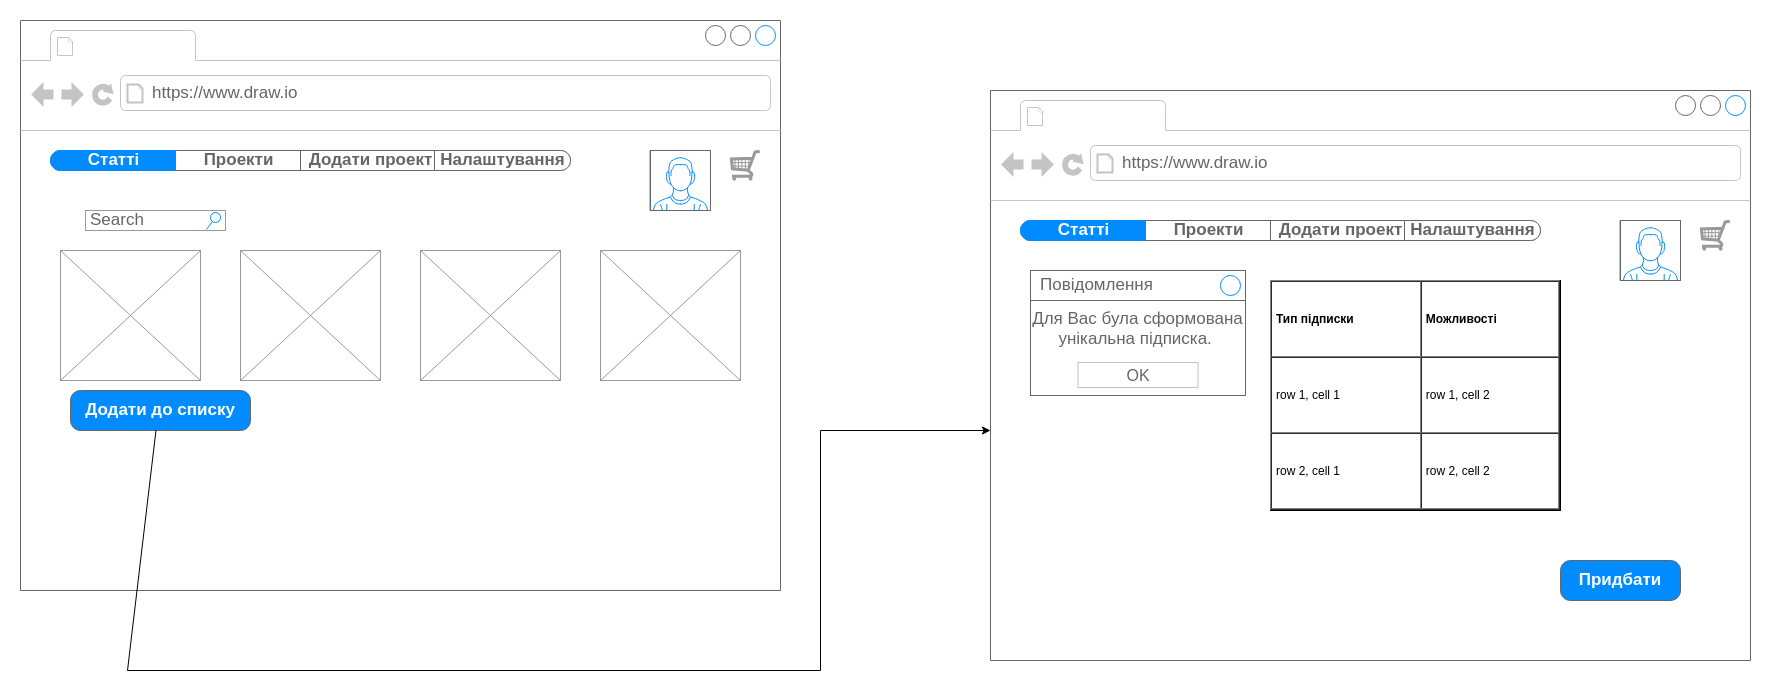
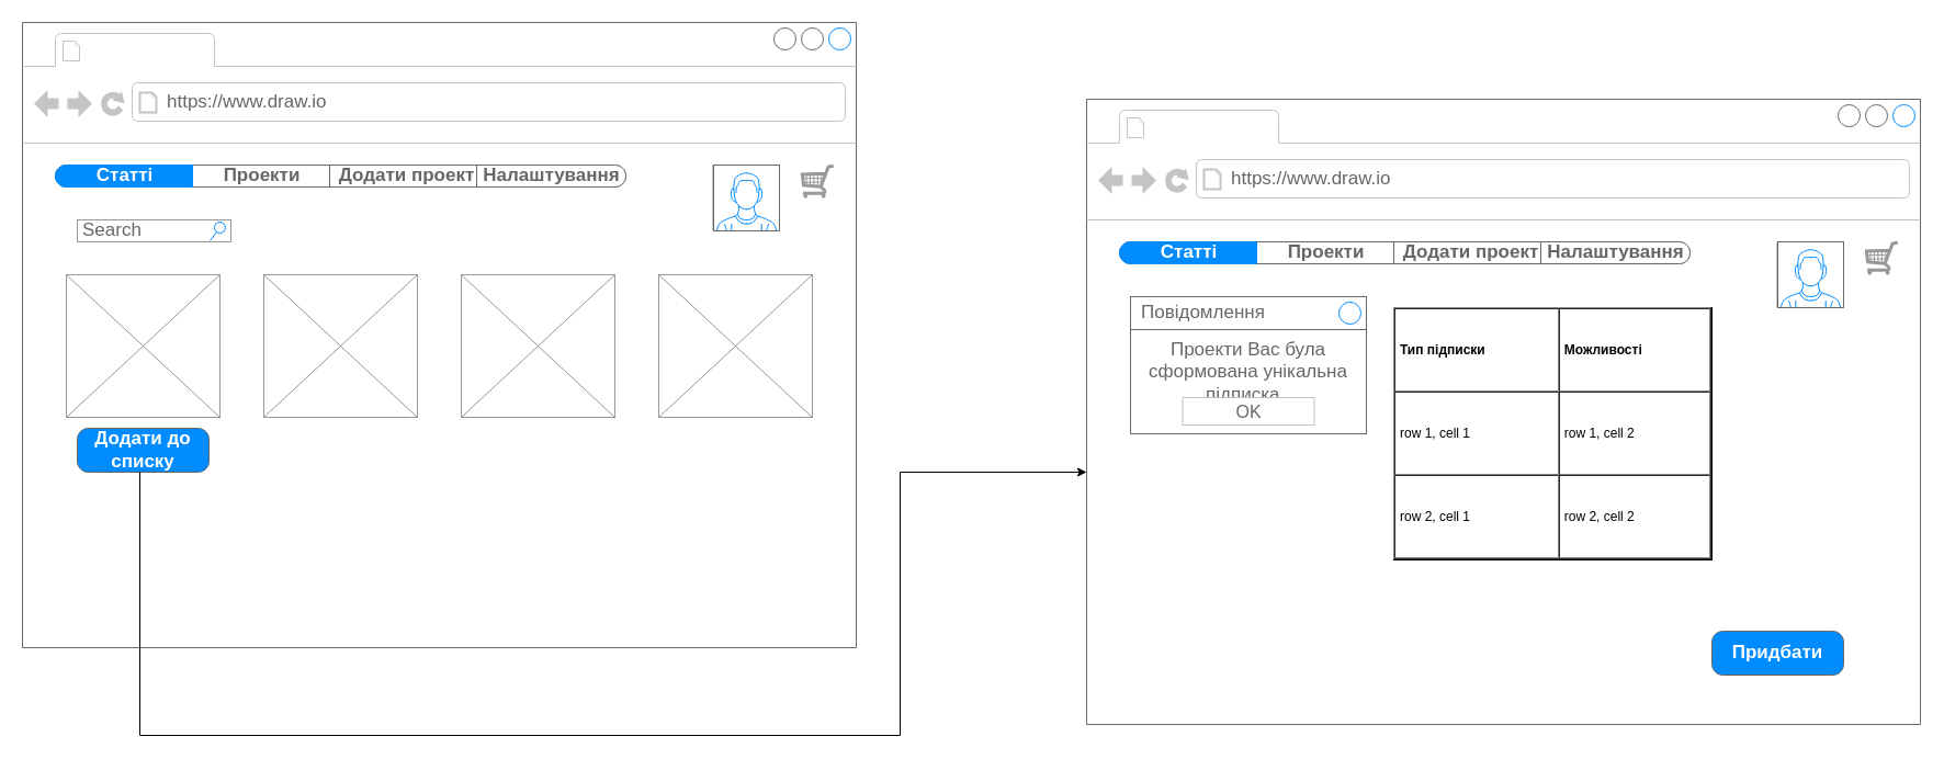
  <mxCell id="0" />
  <mxCell id="1" parent="0" />
  <mxCell id="2" value="" style="strokeWidth=1;shadow=0;dashed=0;align=center;html=1;shape=mxgraph.mockup.containers.browserWindow;rSize=0;strokeColor=#666666;strokeColor2=#008cff;strokeColor3=#c4c4c4;mainText=,;recursiveResize=0;" vertex="1" parent="1"><mxGeometry x="20" y="20" width="760" height="570" as="geometry" /></mxCell>
  <mxCell id="3" value="" style="strokeWidth=1;shadow=0;dashed=0;align=center;html=1;shape=mxgraph.mockup.containers.anchor;fontSize=17;fontColor=#666666;align=left;" vertex="1" parent="2"><mxGeometry x="60" y="12" width="110" height="26" as="geometry" /></mxCell>
  <mxCell id="4" value="https://www.draw.io" style="strokeWidth=1;shadow=0;dashed=0;align=center;html=1;shape=mxgraph.mockup.containers.anchor;rSize=0;fontSize=17;fontColor=#666666;align=left;" vertex="1" parent="2"><mxGeometry x="130" y="60" width="250" height="26" as="geometry" /></mxCell>
  <mxCell id="5" value="" style="verticalLabelPosition=bottom;shadow=0;dashed=0;align=center;html=1;verticalAlign=top;strokeWidth=1;shape=mxgraph.mockup.containers.userMale;strokeColor=#666666;strokeColor2=#008cff;" vertex="1" parent="2"><mxGeometry x="630" y="130" width="60" height="60" as="geometry" /></mxCell>
  <mxCell id="6" value="" style="strokeWidth=1;shadow=0;dashed=0;align=center;html=1;shape=mxgraph.mockup.rrect;rSize=10;fillColor=#ffffff;strokeColor=#666666;" vertex="1" parent="2"><mxGeometry x="30" y="130" width="520" height="20" as="geometry" /></mxCell>
  <mxCell id="7" value="Проекти" style="strokeColor=inherit;fillColor=inherit;gradientColor=inherit;strokeWidth=1;shadow=0;dashed=0;align=center;html=1;shape=mxgraph.mockup.rrect;rSize=0;fontSize=17;fontColor=#666666;fontStyle=1;resizeHeight=1;" vertex="1" parent="6"><mxGeometry width="125" height="20" relative="1" as="geometry"><mxPoint x="125" as="offset" /></mxGeometry></mxCell>
  <mxCell id="8" value="Додати проект" style="strokeColor=inherit;fillColor=inherit;gradientColor=inherit;strokeWidth=1;shadow=0;dashed=0;align=center;html=1;shape=mxgraph.mockup.rrect;rSize=0;fontSize=17;fontColor=#666666;fontStyle=1;resizeHeight=1;" vertex="1" parent="6"><mxGeometry width="140" height="20" relative="1" as="geometry"><mxPoint x="250" as="offset" /></mxGeometry></mxCell>
  <mxCell id="9" value="Налаштування" style="strokeColor=inherit;fillColor=inherit;gradientColor=inherit;strokeWidth=1;shadow=0;dashed=0;align=center;html=1;shape=mxgraph.mockup.rightButton;rSize=10;fontSize=17;fontColor=#666666;fontStyle=1;resizeHeight=1;" vertex="1" parent="6"><mxGeometry x="1" width="136" height="20" relative="1" as="geometry"><mxPoint x="-136" as="offset" /></mxGeometry></mxCell>
  <mxCell id="10" value="Статті" style="strokeWidth=1;shadow=0;dashed=0;align=center;html=1;shape=mxgraph.mockup.leftButton;rSize=10;fontSize=17;fontColor=#ffffff;fontStyle=1;fillColor=#008cff;strokeColor=#008cff;resizeHeight=1;" vertex="1" parent="6"><mxGeometry width="125" height="20" relative="1" as="geometry" /></mxCell>
  <mxCell id="11" value="" style="verticalLabelPosition=bottom;shadow=0;dashed=0;align=center;html=1;verticalAlign=top;strokeWidth=1;shape=mxgraph.mockup.graphics.simpleIcon;strokeColor=#999999;" vertex="1" parent="2"><mxGeometry x="40" y="230" width="140" height="130" as="geometry" /></mxCell>
  <mxCell id="12" value="" style="verticalLabelPosition=bottom;shadow=0;dashed=0;align=center;html=1;verticalAlign=top;strokeWidth=1;shape=mxgraph.mockup.misc.shoppingCart;strokeColor=#999999;" vertex="1" parent="2"><mxGeometry x="710" y="130" width="30" height="30" as="geometry" /></mxCell>
- <mxCell id="13" value="Додати до списку" style="strokeWidth=1;shadow=0;dashed=0;align=center;html=1;shape=mxgraph.mockup.buttons.button;strokeColor=#666666;fontColor=#ffffff;mainText=;buttonStyle=round;fontSize=17;fontStyle=1;fillColor=#008cff;whiteSpace=wrap;" vertex="1" parent="2"><mxGeometry x="50" y="370" width="180" height="40" as="geometry" /></mxCell>
+ <mxCell id="13" value="Додати до списку" style="strokeWidth=1;shadow=0;dashed=0;align=center;html=1;shape=mxgraph.mockup.buttons.button;strokeColor=#666666;fontColor=#ffffff;mainText=;buttonStyle=round;fontSize=17;fontStyle=1;fillColor=#008cff;whiteSpace=wrap;" vertex="1" parent="2"><mxGeometry x="50" y="370" width="120" height="40" as="geometry" /></mxCell>
  <mxCell id="14" value="" style="verticalLabelPosition=bottom;shadow=0;dashed=0;align=center;html=1;verticalAlign=top;strokeWidth=1;shape=mxgraph.mockup.graphics.simpleIcon;strokeColor=#999999;" vertex="1" parent="2"><mxGeometry x="220" y="230" width="140" height="130" as="geometry" /></mxCell>
  <mxCell id="15" value="" style="verticalLabelPosition=bottom;shadow=0;dashed=0;align=center;html=1;verticalAlign=top;strokeWidth=1;shape=mxgraph.mockup.graphics.simpleIcon;strokeColor=#999999;" vertex="1" parent="2"><mxGeometry x="400" y="230" width="140" height="130" as="geometry" /></mxCell>
  <mxCell id="16" value="" style="verticalLabelPosition=bottom;shadow=0;dashed=0;align=center;html=1;verticalAlign=top;strokeWidth=1;shape=mxgraph.mockup.graphics.simpleIcon;strokeColor=#999999;" vertex="1" parent="2"><mxGeometry x="580" y="230" width="140" height="130" as="geometry" /></mxCell>
- <mxCell id="17" value="Search" style="strokeWidth=1;shadow=0;dashed=0;align=center;html=1;shape=mxgraph.mockup.forms.searchBox;strokeColor=#999999;mainText=;strokeColor2=#008cff;fontColor=#666666;fontSize=17;align=left;spacingLeft=3;" vertex="1" parent="2"><mxGeometry x="65" y="190" width="140" height="20" as="geometry" /></mxCell>
+ <mxCell id="17" value="Search" style="strokeWidth=1;shadow=0;dashed=0;align=center;html=1;shape=mxgraph.mockup.forms.searchBox;strokeColor=#999999;mainText=;strokeColor2=#008cff;fontColor=#666666;fontSize=17;align=left;spacingLeft=3;" vertex="1" parent="2"><mxGeometry x="50" y="180" width="140" height="20" as="geometry" /></mxCell>
  <mxCell id="18" value="" style="endArrow=none;html=1;rounded=0;exitX=0.475;exitY=0.993;exitDx=0;exitDy=0;exitPerimeter=0;" edge="1" parent="1" source="13"><mxGeometry width="50" height="50" relative="1" as="geometry"><mxPoint x="390" y="450" as="sourcePoint" /><mxPoint x="127" y="670" as="targetPoint" /></mxGeometry></mxCell>
  <mxCell id="19" value="" style="endArrow=none;html=1;rounded=0;" edge="1" parent="1"><mxGeometry width="50" height="50" relative="1" as="geometry"><mxPoint x="127" y="670" as="sourcePoint" /><mxPoint x="820" y="670" as="targetPoint" /></mxGeometry></mxCell>
  <mxCell id="20" value="" style="endArrow=none;html=1;rounded=0;" edge="1" parent="1"><mxGeometry width="50" height="50" relative="1" as="geometry"><mxPoint x="820" y="670" as="sourcePoint" /><mxPoint x="820" y="430" as="targetPoint" /></mxGeometry></mxCell>
  <mxCell id="21" value="" style="endArrow=classic;html=1;rounded=0;" edge="1" parent="1"><mxGeometry width="50" height="50" relative="1" as="geometry"><mxPoint x="820" y="430" as="sourcePoint" /><mxPoint x="990" y="430" as="targetPoint" /></mxGeometry></mxCell>
  <mxCell id="22" value="" style="strokeWidth=1;shadow=0;dashed=0;align=center;html=1;shape=mxgraph.mockup.containers.browserWindow;rSize=0;strokeColor=#666666;strokeColor2=#008cff;strokeColor3=#c4c4c4;mainText=,;recursiveResize=0;" vertex="1" parent="1"><mxGeometry x="990" y="90" width="760" height="570" as="geometry" /></mxCell>
  <mxCell id="23" value="" style="strokeWidth=1;shadow=0;dashed=0;align=center;html=1;shape=mxgraph.mockup.containers.anchor;fontSize=17;fontColor=#666666;align=left;" vertex="1" parent="22"><mxGeometry x="60" y="12" width="110" height="26" as="geometry" /></mxCell>
  <mxCell id="24" value="https://www.draw.io" style="strokeWidth=1;shadow=0;dashed=0;align=center;html=1;shape=mxgraph.mockup.containers.anchor;rSize=0;fontSize=17;fontColor=#666666;align=left;" vertex="1" parent="22"><mxGeometry x="130" y="60" width="250" height="26" as="geometry" /></mxCell>
  <mxCell id="25" value="" style="verticalLabelPosition=bottom;shadow=0;dashed=0;align=center;html=1;verticalAlign=top;strokeWidth=1;shape=mxgraph.mockup.containers.userMale;strokeColor=#666666;strokeColor2=#008cff;" vertex="1" parent="22"><mxGeometry x="630" y="130" width="60" height="60" as="geometry" /></mxCell>
  <mxCell id="26" value="" style="strokeWidth=1;shadow=0;dashed=0;align=center;html=1;shape=mxgraph.mockup.rrect;rSize=10;fillColor=#ffffff;strokeColor=#666666;" vertex="1" parent="22"><mxGeometry x="30" y="130" width="520" height="20" as="geometry" /></mxCell>
  <mxCell id="27" value="Проекти" style="strokeColor=inherit;fillColor=inherit;gradientColor=inherit;strokeWidth=1;shadow=0;dashed=0;align=center;html=1;shape=mxgraph.mockup.rrect;rSize=0;fontSize=17;fontColor=#666666;fontStyle=1;resizeHeight=1;" vertex="1" parent="26"><mxGeometry width="125" height="20" relative="1" as="geometry"><mxPoint x="125" as="offset" /></mxGeometry></mxCell>
  <mxCell id="28" value="Додати проект" style="strokeColor=inherit;fillColor=inherit;gradientColor=inherit;strokeWidth=1;shadow=0;dashed=0;align=center;html=1;shape=mxgraph.mockup.rrect;rSize=0;fontSize=17;fontColor=#666666;fontStyle=1;resizeHeight=1;" vertex="1" parent="26"><mxGeometry width="140" height="20" relative="1" as="geometry"><mxPoint x="250" as="offset" /></mxGeometry></mxCell>
  <mxCell id="29" value="Налаштування" style="strokeColor=inherit;fillColor=inherit;gradientColor=inherit;strokeWidth=1;shadow=0;dashed=0;align=center;html=1;shape=mxgraph.mockup.rightButton;rSize=10;fontSize=17;fontColor=#666666;fontStyle=1;resizeHeight=1;" vertex="1" parent="26"><mxGeometry x="1" width="136" height="20" relative="1" as="geometry"><mxPoint x="-136" as="offset" /></mxGeometry></mxCell>
  <mxCell id="30" value="Статті" style="strokeWidth=1;shadow=0;dashed=0;align=center;html=1;shape=mxgraph.mockup.leftButton;rSize=10;fontSize=17;fontColor=#ffffff;fontStyle=1;fillColor=#008cff;strokeColor=#008cff;resizeHeight=1;" vertex="1" parent="26"><mxGeometry width="125" height="20" relative="1" as="geometry" /></mxCell>
  <mxCell id="31" value="" style="verticalLabelPosition=bottom;shadow=0;dashed=0;align=center;html=1;verticalAlign=top;strokeWidth=1;shape=mxgraph.mockup.misc.shoppingCart;strokeColor=#999999;" vertex="1" parent="22"><mxGeometry x="710" y="130" width="30" height="30" as="geometry" /></mxCell>
- <mxCell id="32" value="Придбати" style="strokeWidth=1;shadow=0;dashed=0;align=center;html=1;shape=mxgraph.mockup.buttons.button;strokeColor=#666666;fontColor=#ffffff;mainText=;buttonStyle=round;fontSize=17;fontStyle=1;fillColor=#008cff;whiteSpace=wrap;" vertex="1" parent="22"><mxGeometry x="570" y="470" width="120" height="40" as="geometry" /></mxCell>
- <mxCell id="33" value="Для Вас була сформована унікальна підписка.&amp;nbsp;" style="strokeWidth=1;shadow=0;dashed=0;align=center;html=1;shape=mxgraph.mockup.containers.rrect;rSize=0;strokeColor=#666666;fontColor=#666666;fontSize=17;verticalAlign=top;whiteSpace=wrap;fillColor=#ffffff;spacingTop=32;" vertex="1" parent="22"><mxGeometry x="40" y="180" width="215" height="125" as="geometry" /></mxCell>
+ <mxCell id="32" value="Придбати" style="strokeWidth=1;shadow=0;dashed=0;align=center;html=1;shape=mxgraph.mockup.buttons.button;strokeColor=#666666;fontColor=#ffffff;mainText=;buttonStyle=round;fontSize=17;fontStyle=1;fillColor=#008cff;whiteSpace=wrap;" vertex="1" parent="22"><mxGeometry x="570" y="485" width="120" height="40" as="geometry" /></mxCell>
+ <mxCell id="33" value="Проекти Вас була сформована унікальна підписка.&amp;nbsp;" style="strokeWidth=1;shadow=0;dashed=0;align=center;html=1;shape=mxgraph.mockup.containers.rrect;rSize=0;strokeColor=#666666;fontColor=#666666;fontSize=17;verticalAlign=top;whiteSpace=wrap;fillColor=#ffffff;spacingTop=32;" vertex="1" parent="22"><mxGeometry x="40" y="180" width="215" height="125" as="geometry" /></mxCell>
  <mxCell id="34" value="Повідомлення" style="strokeWidth=1;shadow=0;dashed=0;align=center;html=1;shape=mxgraph.mockup.containers.rrect;rSize=0;fontSize=17;fontColor=#666666;strokeColor=#666666;align=left;spacingLeft=8;fillColor=#ffffff;resizeWidth=1;" vertex="1" parent="33"><mxGeometry width="215" height="30" relative="1" as="geometry" /></mxCell>
  <mxCell id="35" value="" style="shape=ellipse;strokeColor=#008cff;resizable=0;fillColor=none;html=1;" vertex="1" parent="34"><mxGeometry x="1" y="0.5" width="20" height="20" relative="1" as="geometry"><mxPoint x="-25" y="-10" as="offset" /></mxGeometry></mxCell>
  <mxCell id="36" value="OK" style="strokeWidth=1;shadow=0;dashed=0;align=center;html=1;shape=mxgraph.mockup.containers.rrect;rSize=0;fontSize=16;fontColor=#666666;strokeColor=#c4c4c4;resizable=0;whiteSpace=wrap;fillColor=#ffffff;" vertex="1" parent="33"><mxGeometry x="0.5" y="1" width="120" height="25" relative="1" as="geometry"><mxPoint x="-60" y="-33" as="offset" /></mxGeometry></mxCell>
  <mxCell id="37" value="&lt;table cellpadding=&quot;4&quot; cellspacing=&quot;0&quot; border=&quot;1&quot; style=&quot;font-size:1em;width:100%;height:100%;&quot;&gt;&lt;tbody&gt;&lt;tr&gt;&lt;th&gt;Тип підписки&lt;/th&gt;&lt;th&gt;Можливості&lt;/th&gt;&lt;/tr&gt;&lt;tr&gt;&lt;td&gt;row 1, cell 1&lt;/td&gt;&lt;td&gt;row 1, cell 2&lt;/td&gt;&lt;/tr&gt;&lt;tr&gt;&lt;td&gt;row 2, cell 1&lt;/td&gt;&lt;td&gt;row 2, cell 2&lt;/td&gt;&lt;/tr&gt;&lt;/tbody&gt;&lt;/table&gt; " style="verticalAlign=top;align=left;overflow=fill;fontSize=12;fontFamily=Helvetica;html=1" vertex="1" parent="22"><mxGeometry x="280" y="190" width="290" height="230" as="geometry" /></mxCell>
